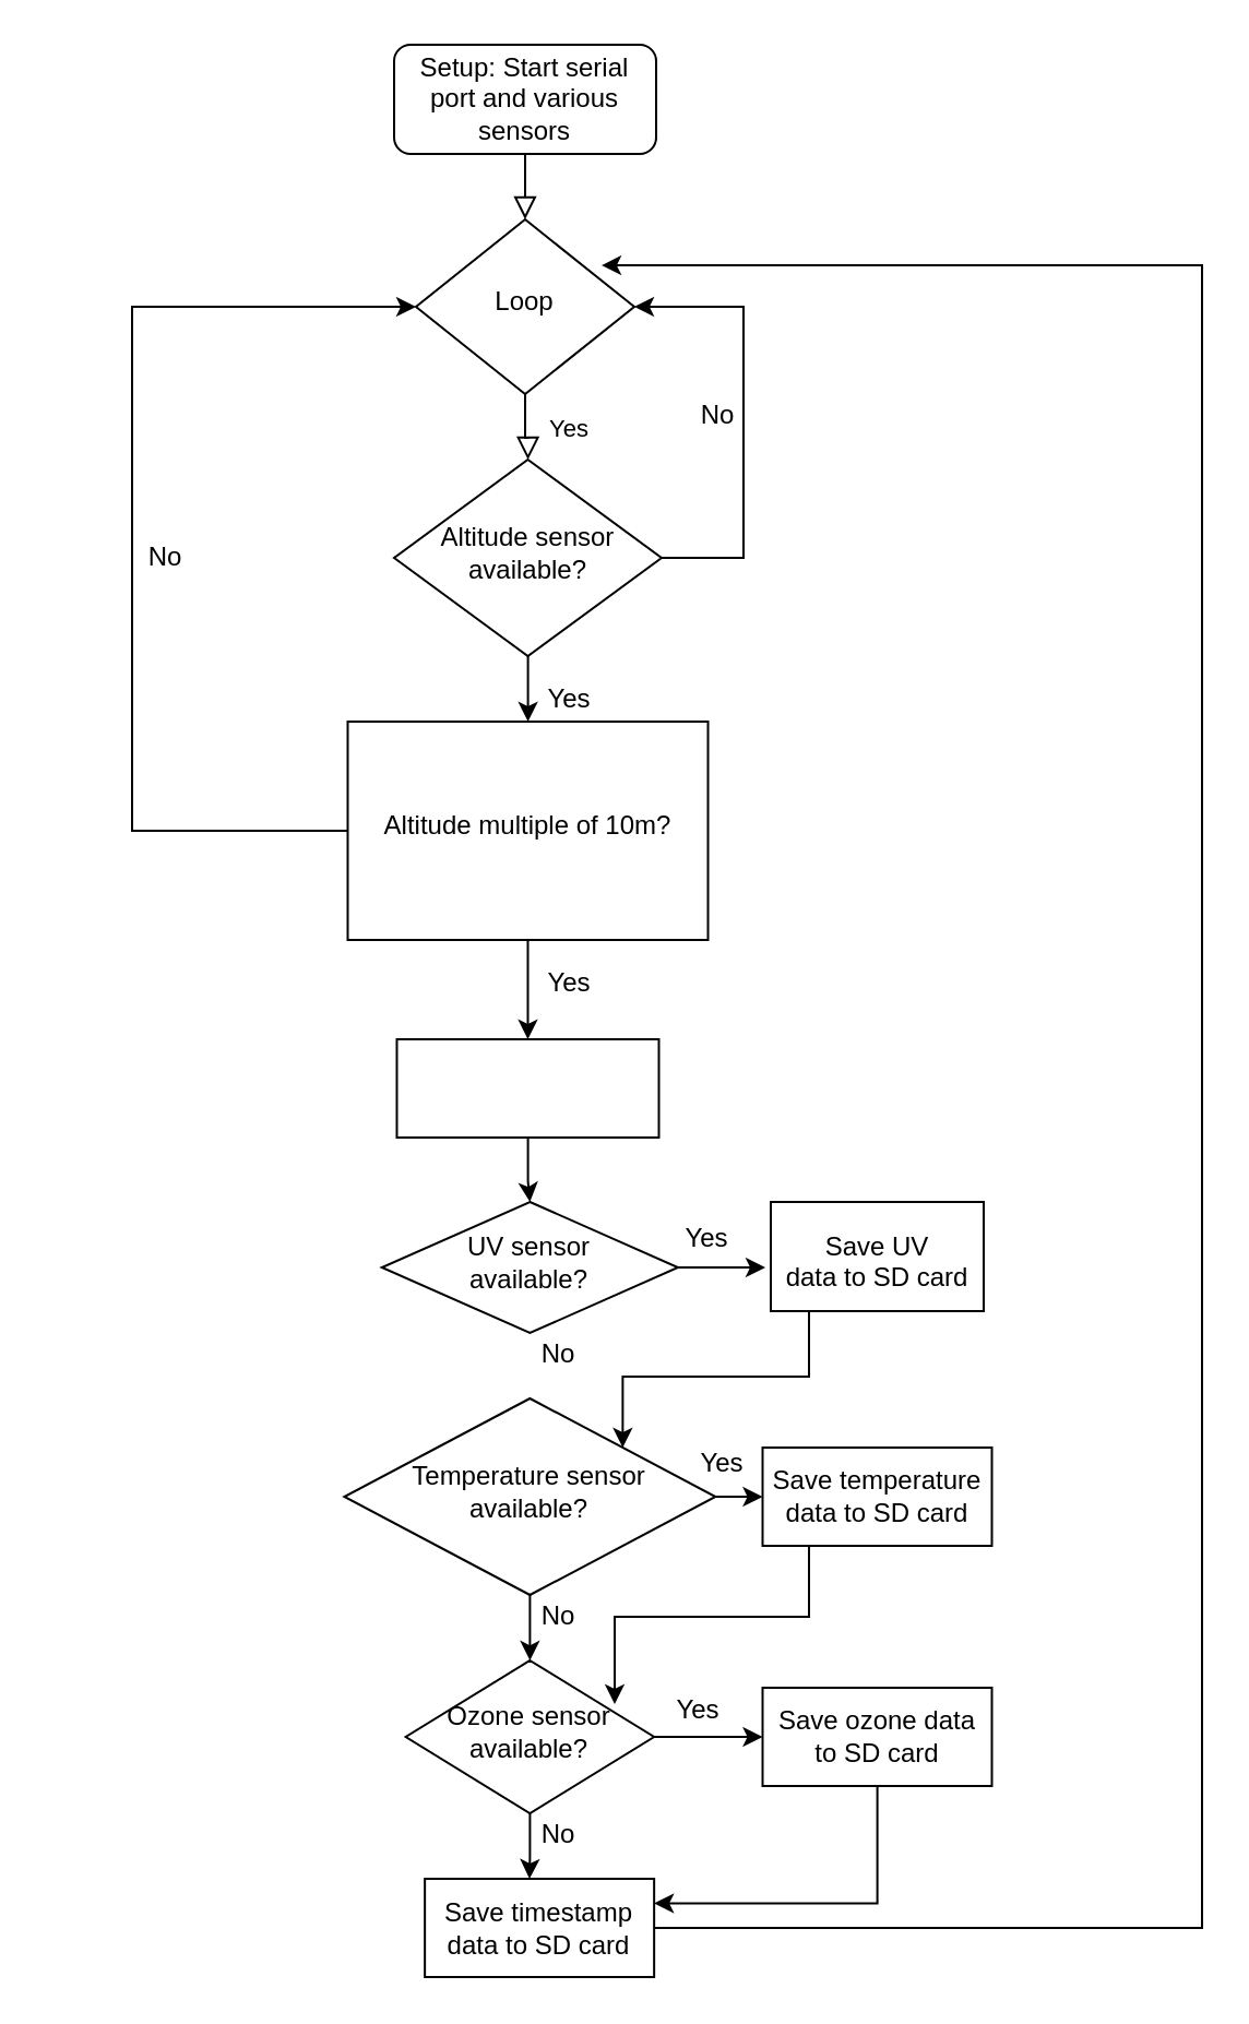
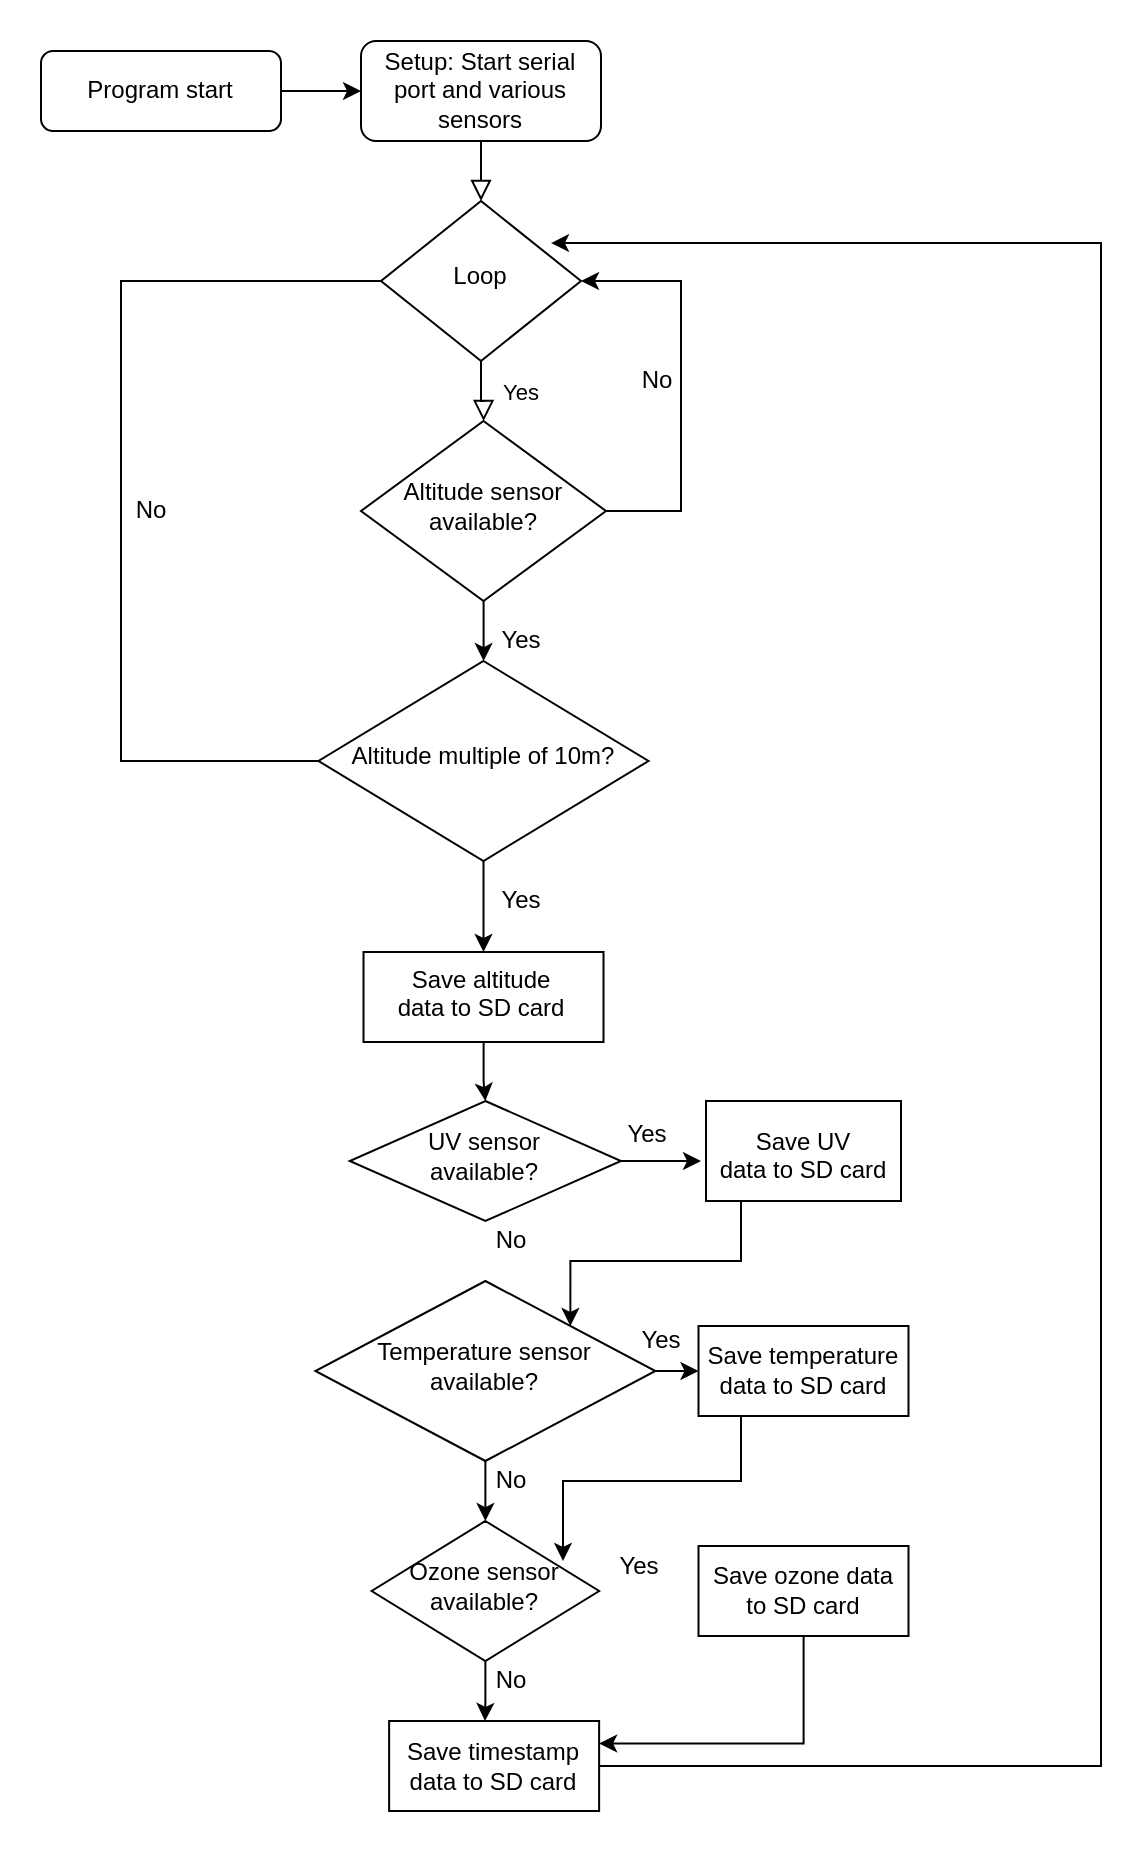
  <mxCell id="0" />
  <mxCell id="1" parent="0" />
  <mxCell id="2" value="" style="rounded=0;html=1;jettySize=auto;orthogonalLoop=1;fontSize=11;endArrow=block;endFill=0;endSize=8;strokeWidth=1;shadow=0;labelBackgroundColor=none;edgeStyle=orthogonalEdgeStyle;" parent="1" source="3" target="5" edge="1"><mxGeometry relative="1" as="geometry" /></mxCell>
  <mxCell id="3" value="Setup: Start serial port and various sensors" style="rounded=1;whiteSpace=wrap;html=1;fontSize=12;glass=0;strokeWidth=1;shadow=0;" parent="1" vertex="1"><mxGeometry x="180" y="20" width="120" height="50" as="geometry" /></mxCell>
  <mxCell id="4" value="Yes" style="rounded=0;html=1;jettySize=auto;orthogonalLoop=1;fontSize=11;endArrow=block;endFill=0;endSize=8;strokeWidth=1;shadow=0;labelBackgroundColor=none;edgeStyle=orthogonalEdgeStyle;" parent="1" source="5" target="8" edge="1"><mxGeometry y="20" relative="1" as="geometry"><mxPoint as="offset" /></mxGeometry></mxCell>
  <mxCell id="5" value="Loop" style="rhombus;whiteSpace=wrap;html=1;shadow=0;fontFamily=Helvetica;fontSize=12;align=center;strokeWidth=1;spacing=6;spacingTop=-4;" parent="1" vertex="1"><mxGeometry x="190" y="100" width="100" height="80" as="geometry" /></mxCell>
  <mxCell id="6" value="" style="edgeStyle=orthogonalEdgeStyle;rounded=0;orthogonalLoop=1;jettySize=auto;html=1;" edge="1" parent="1" source="8" target="12"><mxGeometry relative="1" as="geometry" /></mxCell>
  <mxCell id="7" value="" style="edgeStyle=orthogonalEdgeStyle;rounded=0;orthogonalLoop=1;jettySize=auto;html=1;entryX=1;entryY=0.5;entryDx=0;entryDy=0;" edge="1" parent="1" source="8" target="5"><mxGeometry relative="1" as="geometry"><mxPoint x="408.8" y="139.963" as="targetPoint" /><Array as="points"><mxPoint x="340" y="255" /><mxPoint x="340" y="140" /></Array></mxGeometry></mxCell>
  <mxCell id="8" value="&lt;div&gt;Altitude sensor &lt;br&gt;&lt;/div&gt;&lt;div&gt;available?&lt;/div&gt;" style="rhombus;whiteSpace=wrap;html=1;shadow=0;fontFamily=Helvetica;fontSize=12;align=center;strokeWidth=1;spacing=6;spacingTop=-4;" parent="1" vertex="1"><mxGeometry x="180" y="210" width="122.5" height="90" as="geometry" /></mxCell>
- <mxCell id="11" value="" style="edgeStyle=orthogonalEdgeStyle;rounded=0;orthogonalLoop=1;jettySize=auto;html=1;entryX=0;entryY=0.5;entryDx=0;entryDy=0;" edge="1" parent="1" source="12" target="5"><mxGeometry relative="1" as="geometry"><mxPoint x="90" y="150" as="targetPoint" /><Array as="points"><mxPoint x="60" y="380" /><mxPoint x="60" y="140" /></Array></mxGeometry></mxCell>
- <mxCell id="12" value="Altitude multiple of 10m?" style="whiteSpace=wrap;html=1;shadow=0;fontFamily=Helvetica;fontSize=12;align=center;strokeWidth=1;spacing=6;spacingTop=-4;rounded=0;" vertex="1" parent="1"><mxGeometry x="158.75" y="330" width="165" height="100" as="geometry" /></mxCell>
+ <mxCell id="9" value="" style="edgeStyle=orthogonalEdgeStyle;rounded=0;orthogonalLoop=1;jettySize=auto;html=1;" edge="1" parent="1" source="10" target="3"><mxGeometry relative="1" as="geometry" /></mxCell>
+ <mxCell id="10" value="Program start" style="rounded=1;whiteSpace=wrap;html=1;fontSize=12;glass=0;strokeWidth=1;shadow=0;" vertex="1" parent="1"><mxGeometry y="25" width="120" height="40" as="geometry" x="20" /></mxCell>
+ <mxCell id="11" value="" style="edgeStyle=orthogonalEdgeStyle;rounded=0;orthogonalLoop=1;jettySize=auto;html=1;entryX=0;entryY=0.5;entryDx=0;entryDy=0;endArrow=none;" edge="1" parent="1" source="12" target="5"><mxGeometry relative="1" as="geometry"><mxPoint x="90" y="150" as="targetPoint" /><Array as="points"><mxPoint x="60" y="380" /><mxPoint x="60" y="140" /></Array></mxGeometry></mxCell>
+ <mxCell id="12" value="Altitude multiple of 10m?" style="rhombus;whiteSpace=wrap;html=1;shadow=0;fontFamily=Helvetica;fontSize=12;align=center;strokeWidth=1;spacing=6;spacingTop=-4;" vertex="1" parent="1"><mxGeometry x="158.75" y="330" width="165" height="100" as="geometry" /></mxCell>
  <mxCell id="13" value="Yes" style="text;html=1;align=center;verticalAlign=middle;resizable=0;points=[];autosize=1;" vertex="1" parent="1"><mxGeometry x="240" y="310" width="40" height="20" as="geometry" /></mxCell>
  <mxCell id="14" value="" style="edgeStyle=orthogonalEdgeStyle;rounded=0;orthogonalLoop=1;jettySize=auto;html=1;" edge="1" parent="1" source="15" target="18"><mxGeometry relative="1" as="geometry" /></mxCell>
  <mxCell id="15" value="" style="rounded=0;whiteSpace=wrap;html=1;" vertex="1" parent="1"><mxGeometry x="181.25" y="475.5" width="120" height="45" as="geometry" /></mxCell>
  <mxCell id="16" value="" style="edgeStyle=orthogonalEdgeStyle;rounded=0;orthogonalLoop=1;jettySize=auto;html=1;" edge="1" parent="1" source="12" target="15"><mxGeometry relative="1" as="geometry"><mxPoint x="240" y="480" as="sourcePoint" /><mxPoint x="245" y="690" as="targetPoint" /></mxGeometry></mxCell>
  <mxCell id="17" value="" style="edgeStyle=orthogonalEdgeStyle;rounded=0;orthogonalLoop=1;jettySize=auto;html=1;" edge="1" parent="1" source="18"><mxGeometry relative="1" as="geometry"><mxPoint x="350" y="580" as="targetPoint" /></mxGeometry></mxCell>
  <mxCell id="18" value="&lt;div&gt;UV sensor&lt;/div&gt;&lt;div&gt; available?&lt;/div&gt;" style="rhombus;whiteSpace=wrap;html=1;shadow=0;fontFamily=Helvetica;fontSize=12;align=center;strokeWidth=1;spacing=6;spacingTop=-4;" vertex="1" parent="1"><mxGeometry x="174.38" y="550" width="135.62" height="60" as="geometry" /></mxCell>
  <mxCell id="19" value="" style="edgeStyle=orthogonalEdgeStyle;rounded=0;orthogonalLoop=1;jettySize=auto;html=1;" edge="1" parent="1" source="21" target="24"><mxGeometry relative="1" as="geometry" /></mxCell>
  <mxCell id="20" value="" style="edgeStyle=orthogonalEdgeStyle;rounded=0;orthogonalLoop=1;jettySize=auto;html=1;" edge="1" parent="1" source="21" target="32"><mxGeometry relative="1" as="geometry" /></mxCell>
  <mxCell id="21" value="&lt;div&gt;Temperature sensor&lt;/div&gt;&lt;div&gt;available?&lt;br&gt;&lt;/div&gt;" style="rhombus;whiteSpace=wrap;html=1;shadow=0;fontFamily=Helvetica;fontSize=12;align=center;strokeWidth=1;spacing=6;spacingTop=-4;" vertex="1" parent="1"><mxGeometry x="157.19" y="640" width="170" height="90" as="geometry" /></mxCell>
- <mxCell id="22" value="" style="edgeStyle=orthogonalEdgeStyle;rounded=0;orthogonalLoop=1;jettySize=auto;html=1;" edge="1" parent="1" source="24" target="39"><mxGeometry relative="1" as="geometry" /></mxCell>
  <mxCell id="23" value="" style="edgeStyle=orthogonalEdgeStyle;rounded=0;orthogonalLoop=1;jettySize=auto;html=1;" edge="1" parent="1" source="24"><mxGeometry relative="1" as="geometry"><mxPoint x="242" y="860" as="targetPoint" /></mxGeometry></mxCell>
  <mxCell id="24" value="&lt;div&gt;Ozone sensor&lt;/div&gt;&lt;div&gt;available?&lt;br&gt;&lt;/div&gt;" style="rhombus;whiteSpace=wrap;html=1;shadow=0;fontFamily=Helvetica;fontSize=12;align=center;strokeWidth=1;spacing=6;spacingTop=-4;" vertex="1" parent="1"><mxGeometry x="185.32" y="760" width="113.75" height="70" as="geometry" /></mxCell>
+ <mxCell id="25" value="&lt;div align=&quot;center&quot;&gt;Save altitude&lt;/div&gt;&lt;div align=&quot;center&quot;&gt; data to SD card&lt;/div&gt;" style="text;html=1;align=center;" vertex="1" parent="1"><mxGeometry x="187.5" y="475.5" width="105" height="35.5" as="geometry" /></mxCell>
  <mxCell id="26" value="" style="rounded=0;whiteSpace=wrap;html=1;" vertex="1" parent="1"><mxGeometry x="352.5" y="550" width="97.5" height="50" as="geometry" /></mxCell>
  <mxCell id="27" value="" style="edgeStyle=orthogonalEdgeStyle;rounded=0;orthogonalLoop=1;jettySize=auto;html=1;entryX=1;entryY=0;entryDx=0;entryDy=0;" edge="1" parent="1" target="21"><mxGeometry relative="1" as="geometry"><mxPoint x="370" y="600" as="sourcePoint" /><Array as="points"><mxPoint x="370" y="630" /><mxPoint x="285" y="630" /></Array></mxGeometry></mxCell>
  <mxCell id="28" value="&lt;div align=&quot;center&quot;&gt;Save UV&lt;br&gt;&lt;/div&gt;&lt;div align=&quot;center&quot;&gt; data to SD card&lt;/div&gt;" style="text;html=1;align=center;" vertex="1" parent="1"><mxGeometry x="361.25" y="557.25" width="80" height="35.5" as="geometry" /></mxCell>
  <mxCell id="29" value="Yes" style="text;html=1;align=center;verticalAlign=middle;resizable=0;points=[];autosize=1;" vertex="1" parent="1"><mxGeometry x="240" y="440" width="40" height="20" as="geometry" /></mxCell>
  <mxCell id="30" value="Yes" style="text;html=1;align=center;verticalAlign=middle;resizable=0;points=[];autosize=1;" vertex="1" parent="1"><mxGeometry x="302.5" y="557.25" width="40" height="20" as="geometry" /></mxCell>
  <mxCell id="31" value="" style="edgeStyle=orthogonalEdgeStyle;rounded=0;orthogonalLoop=1;jettySize=auto;html=1;" edge="1" parent="1" source="32"><mxGeometry relative="1" as="geometry"><mxPoint x="281" y="780" as="targetPoint" /><Array as="points"><mxPoint x="370" y="740" /><mxPoint x="281" y="740" /></Array></mxGeometry></mxCell>
  <mxCell id="32" value="Save temperature data to SD card" style="rounded=0;whiteSpace=wrap;html=1;" vertex="1" parent="1"><mxGeometry x="348.75" y="662.5" width="105" height="45" as="geometry" /></mxCell>
  <mxCell id="33" value="No" style="text;html=1;align=center;verticalAlign=middle;resizable=0;points=[];autosize=1;" vertex="1" parent="1"><mxGeometry x="240" y="610" width="30" height="20" as="geometry" /></mxCell>
  <mxCell id="34" value="No" style="text;html=1;align=center;verticalAlign=middle;resizable=0;points=[];autosize=1;" vertex="1" parent="1"><mxGeometry x="312.5" y="180" width="30" height="20" as="geometry" /></mxCell>
  <mxCell id="35" value="No" style="text;html=1;align=center;verticalAlign=middle;resizable=0;points=[];autosize=1;" vertex="1" parent="1"><mxGeometry x="60" y="245" width="30" height="20" as="geometry" /></mxCell>
  <mxCell id="36" value="No" style="text;html=1;align=center;verticalAlign=middle;resizable=0;points=[];autosize=1;" vertex="1" parent="1"><mxGeometry x="240" y="730" width="30" height="20" as="geometry" /></mxCell>
  <mxCell id="37" value="Yes" style="text;html=1;align=center;verticalAlign=middle;resizable=0;points=[];autosize=1;" vertex="1" parent="1"><mxGeometry x="310" y="660" width="40" height="20" as="geometry" /></mxCell>
  <mxCell id="38" value="" style="edgeStyle=orthogonalEdgeStyle;rounded=0;orthogonalLoop=1;jettySize=auto;html=1;entryX=1;entryY=0.25;entryDx=0;entryDy=0;" edge="1" parent="1" source="39" target="42"><mxGeometry relative="1" as="geometry"><mxPoint x="401.25" y="897.5" as="targetPoint" /><Array as="points"><mxPoint x="401" y="871" /></Array></mxGeometry></mxCell>
  <mxCell id="39" value="Save ozone data to SD card" style="rounded=0;whiteSpace=wrap;html=1;" vertex="1" parent="1"><mxGeometry x="348.75" y="772.5" width="105" height="45" as="geometry" /></mxCell>
  <mxCell id="40" value="Yes" style="text;html=1;align=center;verticalAlign=middle;resizable=0;points=[];autosize=1;" vertex="1" parent="1"><mxGeometry x="299.07" y="772.5" width="40" height="20" as="geometry" /></mxCell>
  <mxCell id="41" value="" style="edgeStyle=orthogonalEdgeStyle;rounded=0;orthogonalLoop=1;jettySize=auto;html=1;entryX=0.85;entryY=0.263;entryDx=0;entryDy=0;entryPerimeter=0;" edge="1" parent="1" source="42" target="5"><mxGeometry relative="1" as="geometry"><mxPoint x="500" y="110" as="targetPoint" /><Array as="points"><mxPoint x="550" y="883" /><mxPoint x="550" y="121" /></Array></mxGeometry></mxCell>
  <mxCell id="42" value="Save timestamp data to SD card" style="rounded=0;whiteSpace=wrap;html=1;" vertex="1" parent="1"><mxGeometry x="194.07" y="860" width="105" height="45" as="geometry" /></mxCell>
  <mxCell id="43" value="No" style="text;html=1;align=center;verticalAlign=middle;resizable=0;points=[];autosize=1;" vertex="1" parent="1"><mxGeometry x="240" y="830" width="30" height="20" as="geometry" /></mxCell>
